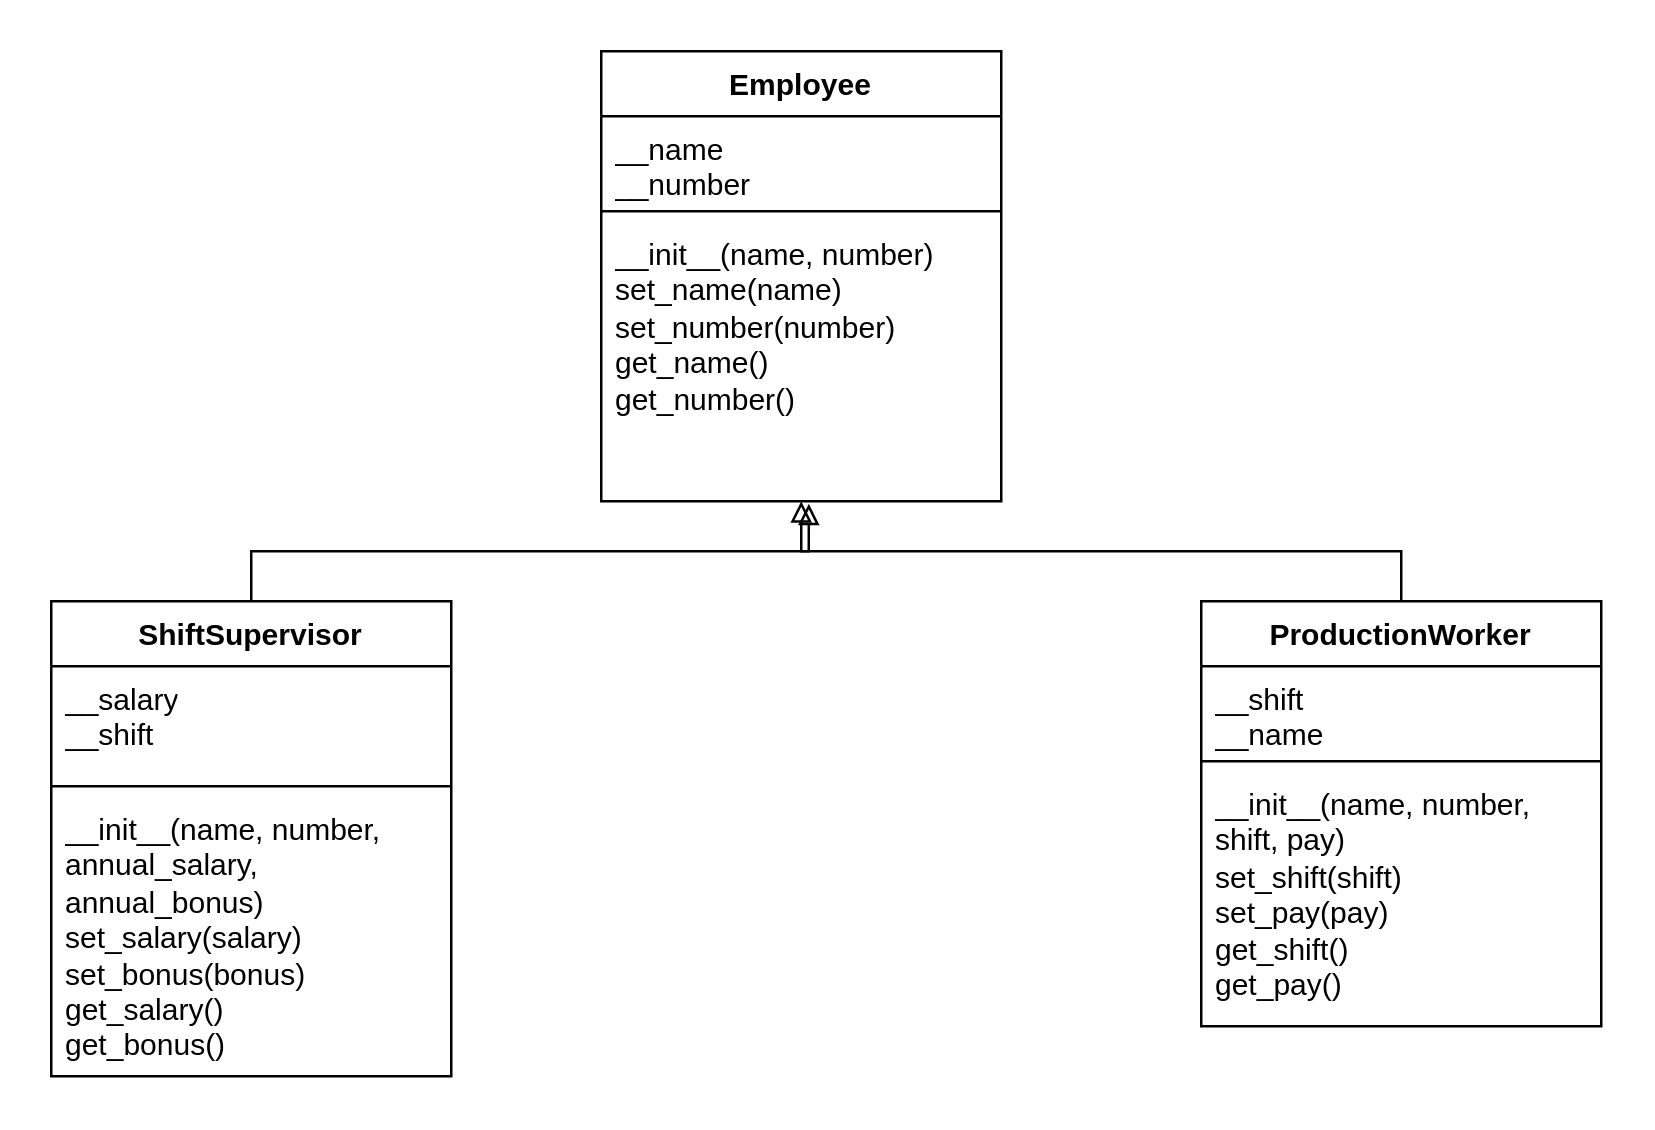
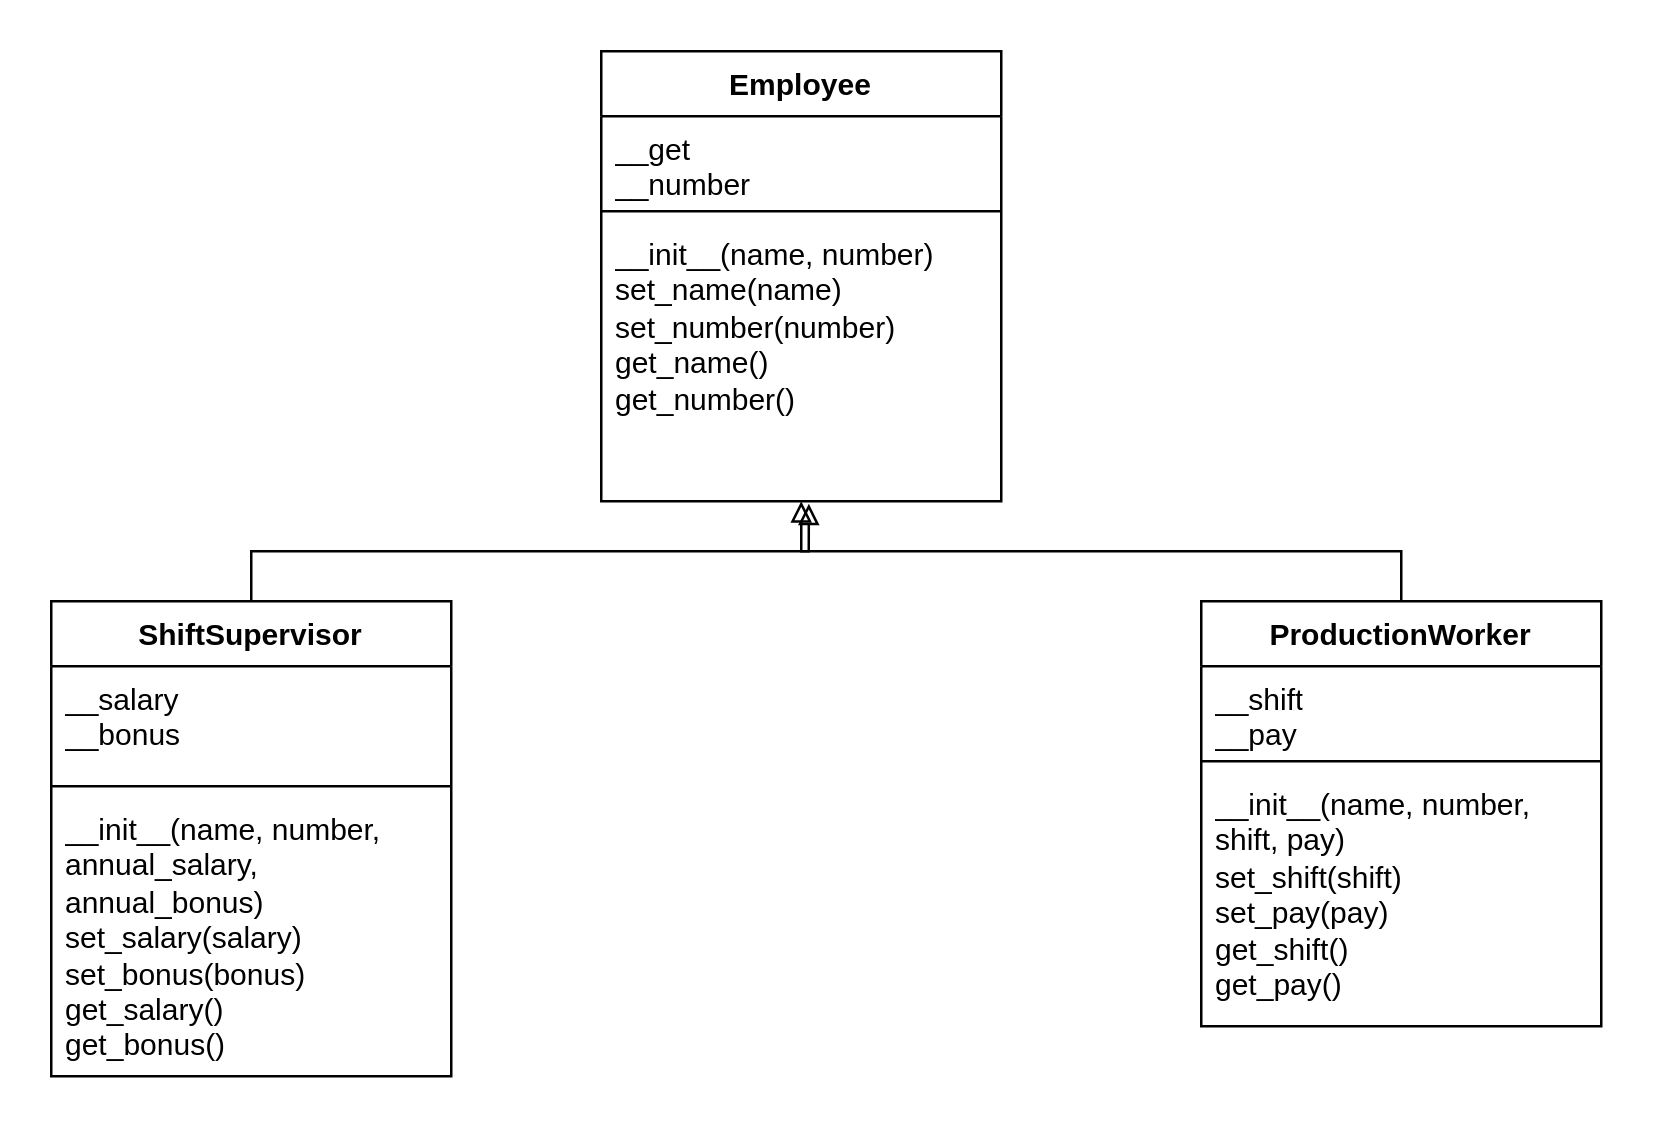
  <mxCell id="0" />
  <mxCell id="1" parent="0" />
  <mxCell id="2" value="Employee" style="swimlane;fontStyle=1;align=center;verticalAlign=top;childLayout=stackLayout;horizontal=1;startSize=26;horizontalStack=0;resizeParent=1;resizeParentMax=0;resizeLast=0;collapsible=1;marginBottom=0;whiteSpace=wrap;html=1;" vertex="1" parent="1"><mxGeometry x="240" y="20" width="160" height="180" as="geometry" /></mxCell>
- <mxCell id="3" value="__name&lt;div&gt;__number&lt;/div&gt;" style="text;strokeColor=none;fillColor=none;align=left;verticalAlign=top;spacingLeft=4;spacingRight=4;overflow=hidden;rotatable=0;points=[[0,0.5],[1,0.5]];portConstraint=eastwest;whiteSpace=wrap;html=1;" vertex="1" parent="2"><mxGeometry y="26" width="160" height="34" as="geometry" /></mxCell>
+ <mxCell id="3" value="__get&lt;div&gt;__number&lt;/div&gt;" style="text;strokeColor=none;fillColor=none;align=left;verticalAlign=top;spacingLeft=4;spacingRight=4;overflow=hidden;rotatable=0;points=[[0,0.5],[1,0.5]];portConstraint=eastwest;whiteSpace=wrap;html=1;" vertex="1" parent="2"><mxGeometry y="26" width="160" height="34" as="geometry" /></mxCell>
  <mxCell id="4" value="" style="line;strokeWidth=1;fillColor=none;align=left;verticalAlign=middle;spacingTop=-1;spacingLeft=3;spacingRight=3;rotatable=0;labelPosition=right;points=[];portConstraint=eastwest;strokeColor=inherit;" vertex="1" parent="2"><mxGeometry y="60" width="160" height="8" as="geometry" /></mxCell>
  <mxCell id="5" value="&lt;div&gt;__init__(name, number)&lt;/div&gt;set_name(name)&lt;br&gt;&lt;div&gt;set_number(number)&lt;/div&gt;&lt;div&gt;get_name()&lt;/div&gt;&lt;div&gt;get_number()&lt;/div&gt;" style="text;strokeColor=none;fillColor=none;align=left;verticalAlign=top;spacingLeft=4;spacingRight=4;overflow=hidden;rotatable=0;points=[[0,0.5],[1,0.5]];portConstraint=eastwest;whiteSpace=wrap;html=1;" vertex="1" parent="2"><mxGeometry y="68" width="160" height="112" as="geometry" /></mxCell>
  <mxCell id="6" value="ShiftSupervisor" style="swimlane;fontStyle=1;align=center;verticalAlign=top;childLayout=stackLayout;horizontal=1;startSize=26;horizontalStack=0;resizeParent=1;resizeParentMax=0;resizeLast=0;collapsible=1;marginBottom=0;whiteSpace=wrap;html=1;" vertex="1" parent="1"><mxGeometry x="20" y="240" width="160" height="190" as="geometry" /></mxCell>
- <mxCell id="7" value="__salary&lt;div&gt;__shift&amp;nbsp;&lt;/div&gt;" style="text;strokeColor=none;fillColor=none;align=left;verticalAlign=top;spacingLeft=4;spacingRight=4;overflow=hidden;rotatable=0;points=[[0,0.5],[1,0.5]];portConstraint=eastwest;whiteSpace=wrap;html=1;" vertex="1" parent="6"><mxGeometry y="26" width="160" height="44" as="geometry" /></mxCell>
+ <mxCell id="7" value="__salary&lt;div&gt;__bonus&amp;nbsp;&lt;/div&gt;" style="text;strokeColor=none;fillColor=none;align=left;verticalAlign=top;spacingLeft=4;spacingRight=4;overflow=hidden;rotatable=0;points=[[0,0.5],[1,0.5]];portConstraint=eastwest;whiteSpace=wrap;html=1;" vertex="1" parent="6"><mxGeometry y="26" width="160" height="44" as="geometry" /></mxCell>
  <mxCell id="8" value="" style="line;strokeWidth=1;fillColor=none;align=left;verticalAlign=middle;spacingTop=-1;spacingLeft=3;spacingRight=3;rotatable=0;labelPosition=right;points=[];portConstraint=eastwest;strokeColor=inherit;" vertex="1" parent="6"><mxGeometry y="70" width="160" height="8" as="geometry" /></mxCell>
  <mxCell id="9" value="__init__(name, number, annual_salary, annual_bonus)&lt;div&gt;set_salary(salary)&lt;/div&gt;&lt;div&gt;set_bonus(bonus)&lt;/div&gt;&lt;div&gt;get_salary()&lt;/div&gt;&lt;div&gt;get_bonus()&lt;/div&gt;" style="text;strokeColor=none;fillColor=none;align=left;verticalAlign=top;spacingLeft=4;spacingRight=4;overflow=hidden;rotatable=0;points=[[0,0.5],[1,0.5]];portConstraint=eastwest;whiteSpace=wrap;html=1;" vertex="1" parent="6"><mxGeometry y="78" width="160" height="112" as="geometry" /></mxCell>
  <mxCell id="10" style="edgeStyle=orthogonalEdgeStyle;rounded=0;orthogonalLoop=1;jettySize=auto;html=1;entryX=0.519;entryY=1.009;entryDx=0;entryDy=0;entryPerimeter=0;curved=0;endArrow=block;endFill=0;" edge="1" parent="1" source="6" target="5"><mxGeometry relative="1" as="geometry"><Array as="points"><mxPoint x="100" y="220" /><mxPoint x="323" y="220" /></Array></mxGeometry></mxCell>
  <mxCell id="11" value="ProductionWorker" style="swimlane;fontStyle=1;align=center;verticalAlign=top;childLayout=stackLayout;horizontal=1;startSize=26;horizontalStack=0;resizeParent=1;resizeParentMax=0;resizeLast=0;collapsible=1;marginBottom=0;whiteSpace=wrap;html=1;" vertex="1" parent="1"><mxGeometry x="480" y="240" width="160" height="170" as="geometry" /></mxCell>
- <mxCell id="12" value="__shift&lt;div&gt;__name&lt;/div&gt;" style="text;strokeColor=none;fillColor=none;align=left;verticalAlign=top;spacingLeft=4;spacingRight=4;overflow=hidden;rotatable=0;points=[[0,0.5],[1,0.5]];portConstraint=eastwest;whiteSpace=wrap;html=1;" vertex="1" parent="11"><mxGeometry y="26" width="160" height="34" as="geometry" /></mxCell>
+ <mxCell id="12" value="__shift&lt;div&gt;__pay&lt;/div&gt;" style="text;strokeColor=none;fillColor=none;align=left;verticalAlign=top;spacingLeft=4;spacingRight=4;overflow=hidden;rotatable=0;points=[[0,0.5],[1,0.5]];portConstraint=eastwest;whiteSpace=wrap;html=1;" vertex="1" parent="11"><mxGeometry y="26" width="160" height="34" as="geometry" /></mxCell>
  <mxCell id="13" value="" style="line;strokeWidth=1;fillColor=none;align=left;verticalAlign=middle;spacingTop=-1;spacingLeft=3;spacingRight=3;rotatable=0;labelPosition=right;points=[];portConstraint=eastwest;strokeColor=inherit;" vertex="1" parent="11"><mxGeometry y="60" width="160" height="8" as="geometry" /></mxCell>
  <mxCell id="14" value="__init__(name, number, shift, pay)&lt;div&gt;set_shift(shift)&lt;/div&gt;&lt;div&gt;set_pay(pay)&lt;/div&gt;&lt;div&gt;get_shift()&lt;/div&gt;&lt;div&gt;get_pay()&lt;/div&gt;" style="text;strokeColor=none;fillColor=none;align=left;verticalAlign=top;spacingLeft=4;spacingRight=4;overflow=hidden;rotatable=0;points=[[0,0.5],[1,0.5]];portConstraint=eastwest;whiteSpace=wrap;html=1;" vertex="1" parent="11"><mxGeometry y="68" width="160" height="102" as="geometry" /></mxCell>
  <mxCell id="15" style="edgeStyle=orthogonalEdgeStyle;rounded=0;orthogonalLoop=1;jettySize=auto;html=1;entryX=0.5;entryY=1;entryDx=0;entryDy=0;entryPerimeter=0;endArrow=block;endFill=0;" edge="1" parent="1" source="11" target="5"><mxGeometry relative="1" as="geometry"><Array as="points"><mxPoint x="560" y="220" /><mxPoint x="320" y="220" /></Array></mxGeometry></mxCell>
